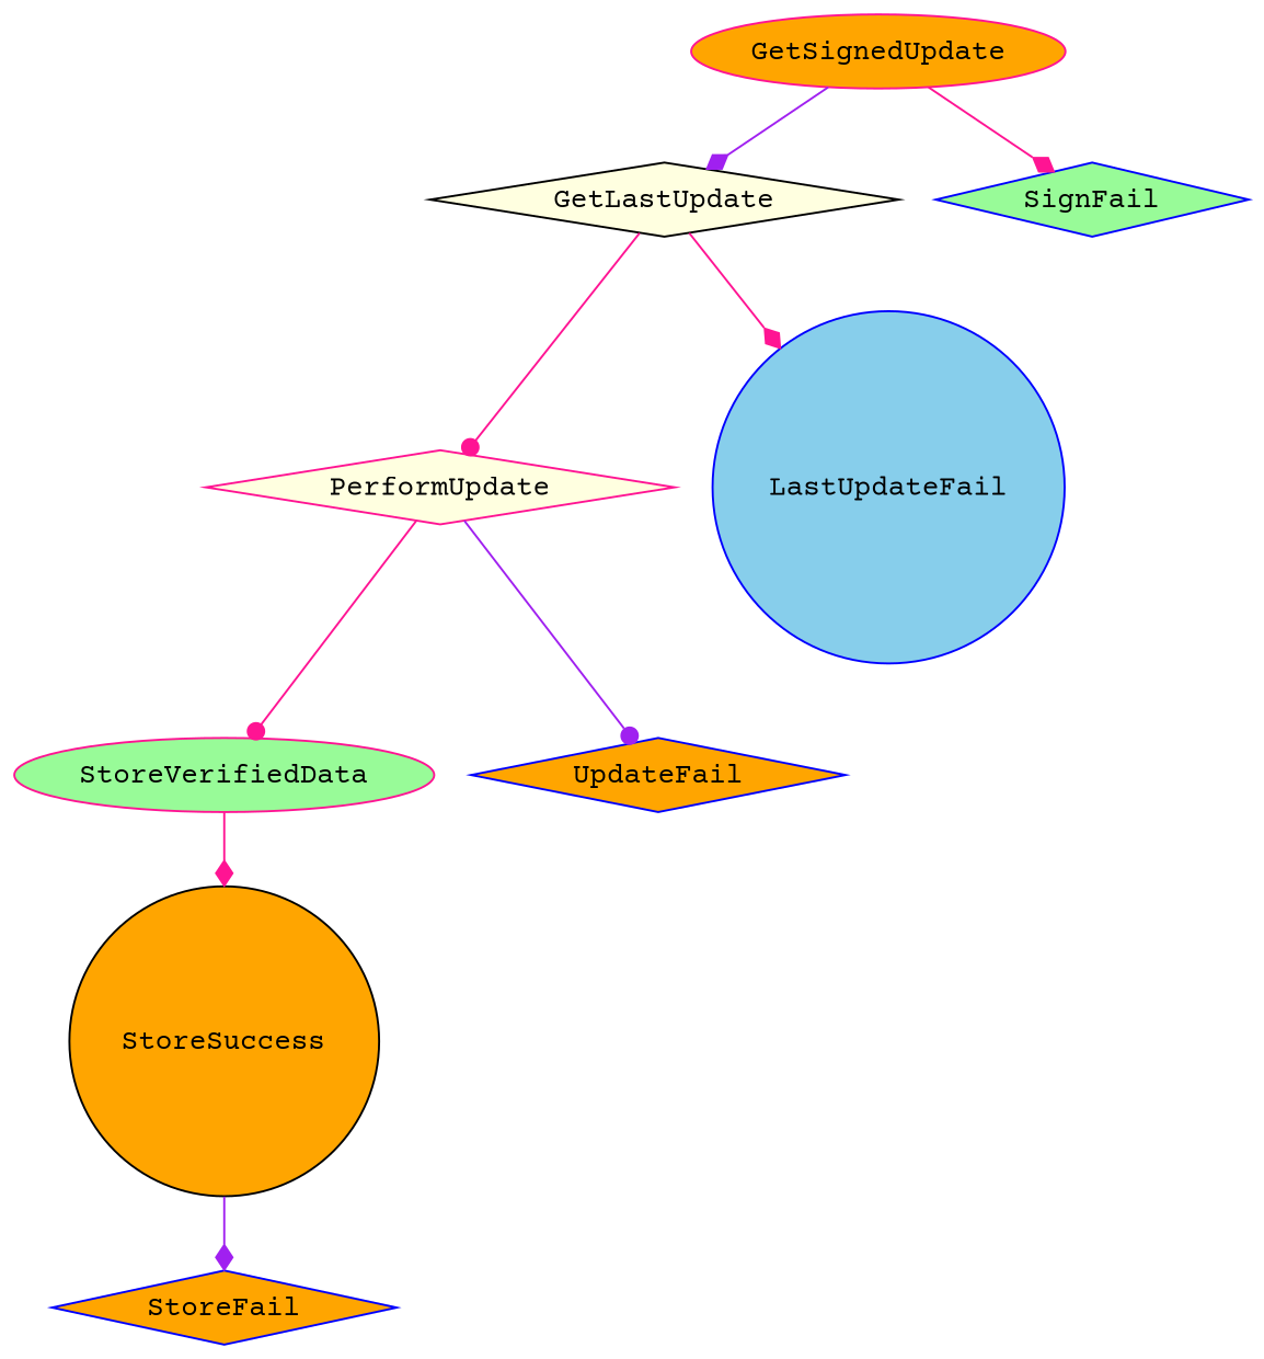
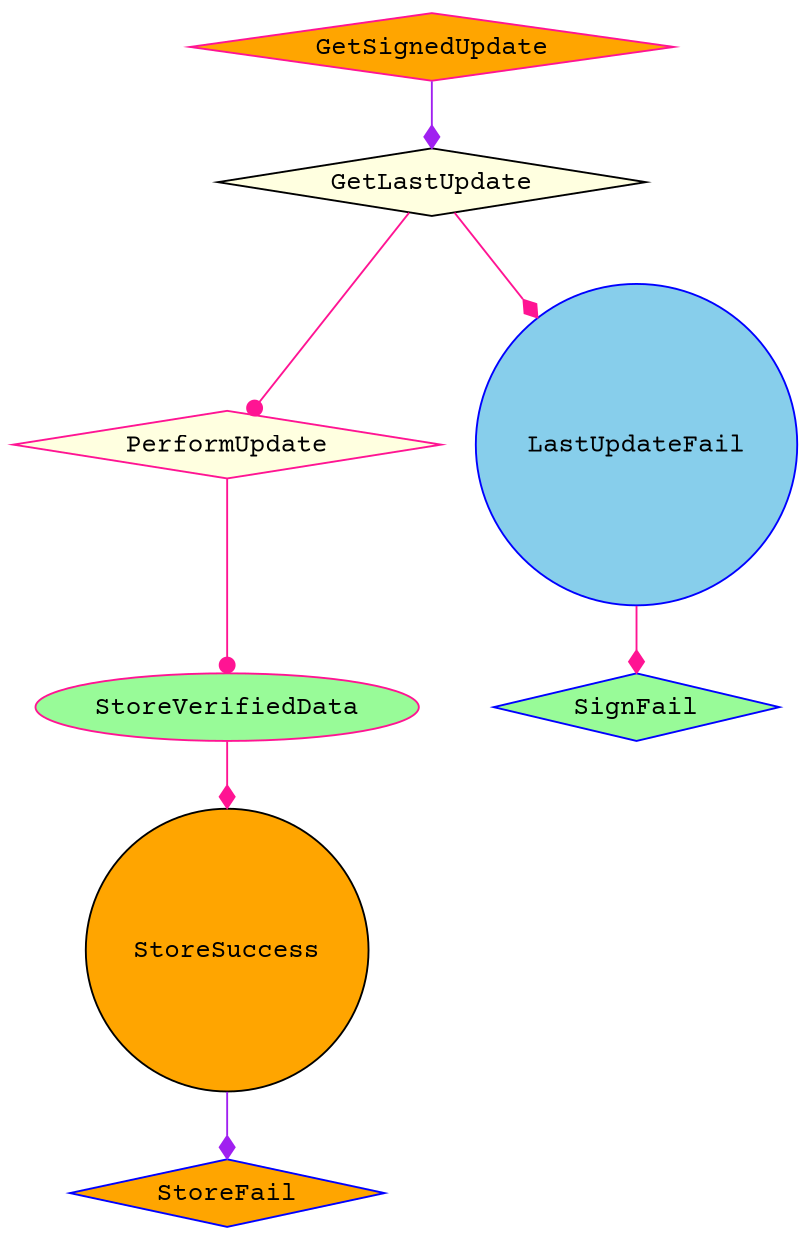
  digraph {
    fontname="Courier Prime"
    node [color=blue fillcolor=orange fontname="Courier Prime" shape=diamond style=filled]
    edge [arrowhead=diamond color=deeppink fontname="Courier Prime"]
-   GetSignedUpdate [color=deeppink shape=ellipse]
+   GetSignedUpdate [color=deeppink]
    n2 [color=black fillcolor=lightyellow label=GetLastUpdate]
    SignFail [fillcolor=palegreen]
    PerformUpdate [color=deeppink fillcolor=lightyellow]
    LastUpdateFail [fillcolor=skyblue shape=circle]
    StoreVerifiedData [color=deeppink fillcolor=palegreen shape=ellipse]
-   UpdateFail
    StoreSuccess [color=black shape=circle]
    StoreFail
    GetSignedUpdate -> n2 [color=purple]
-   GetSignedUpdate -> SignFail
+   LastUpdateFail -> SignFail
    n2 -> PerformUpdate [arrowhead=dot]
    n2 -> LastUpdateFail
    PerformUpdate -> StoreVerifiedData [arrowhead=dot]
-   PerformUpdate -> UpdateFail [arrowhead=dot color=purple]
    StoreVerifiedData -> StoreSuccess
    StoreSuccess -> StoreFail [color=purple]
  }
